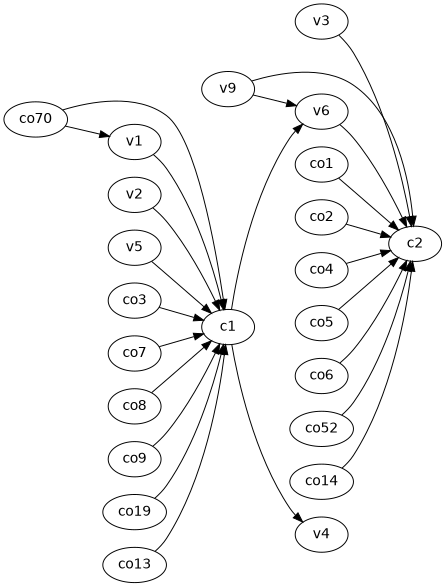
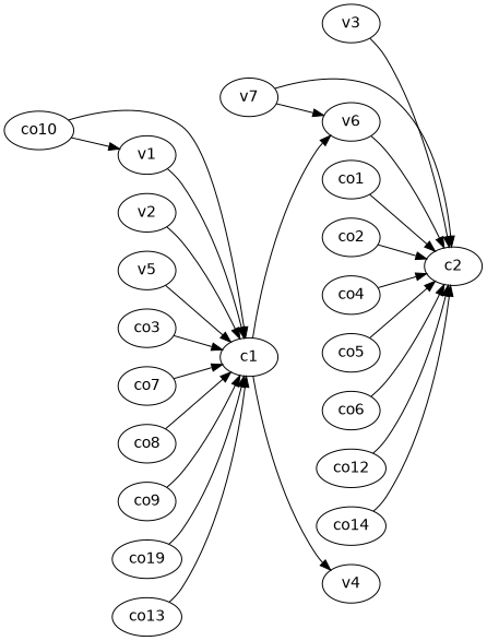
  strict digraph {
    fontname="DejaVu Sans"
    rankdir=LR
    node [fontname="DejaVu Sans"]
    edge [fontname="DejaVu Sans" weight=1]
    c1
    v6
    v4
    c2
    v1
    v2
    v3
    v5
-   v7 [label=v9]
+   v7
    co1
    co2
    co3
    co4
    co5
    co6
    co7
    co8
    co9
-   co10 [label=co70]
+   co10
    n20 [label=co19]
-   co12 [label=co52]
+   co12
    co13
    co14
    c1 -> v6
    c1 -> v4
    v6 -> c2
    v1 -> c1
    v2 -> c1
    v3 -> c2
    v5 -> c1
    v7 -> v6
    v7 -> c2
    co1 -> c2
    co2 -> c2
    co3 -> c1
    co4 -> c2
    co5 -> c2
    co6 -> c2
    co7 -> c1
    co8 -> c1
    co9 -> c1
    co10 -> c1
    co10 -> v1
    n20 -> c1
    co12 -> c2
    co13 -> c1
    co14 -> c2
  }
